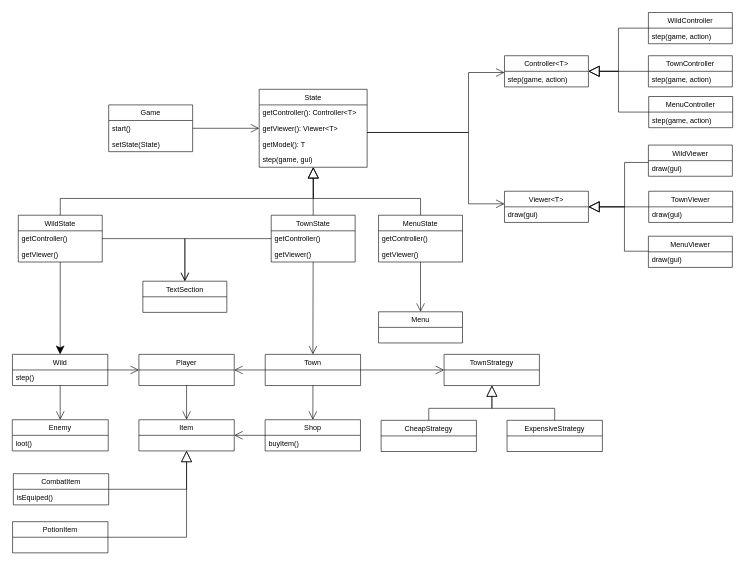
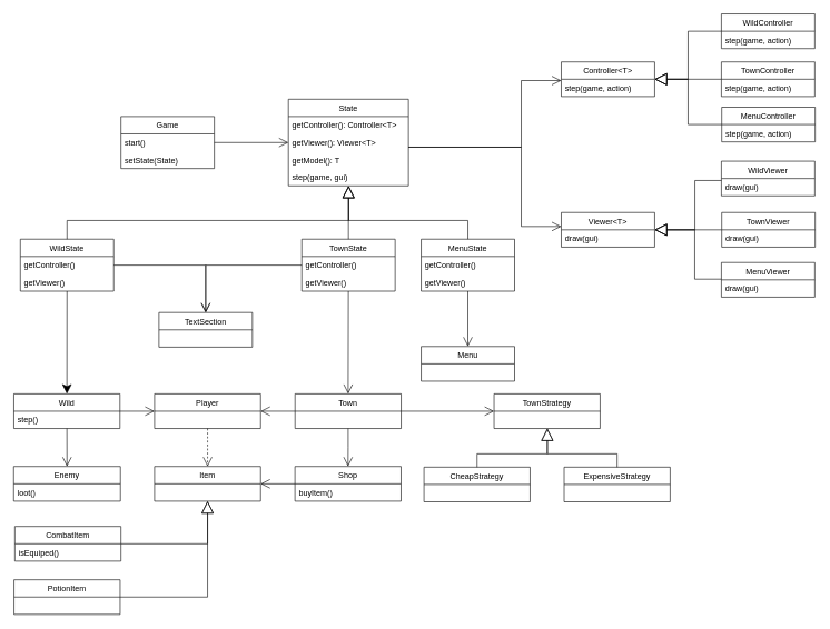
  <mxCell id="0" />
  <mxCell id="1" parent="0" />
  <mxCell id="2" value="" style="endArrow=open;endFill=1;endSize=12;html=1;rounded=0;edgeStyle=orthogonalEdgeStyle;" parent="1" source="10" target="13" edge="1"><mxGeometry width="160" relative="1" as="geometry"><mxPoint x="320.75" y="220" as="sourcePoint" /><mxPoint x="440.75" y="213" as="targetPoint" /><Array as="points" /></mxGeometry></mxCell>
  <mxCell id="3" value="" style="endArrow=open;endFill=1;endSize=12;html=1;rounded=0;" parent="1" source="21" target="24" edge="1"><mxGeometry width="160" relative="1" as="geometry"><mxPoint x="700.75" y="437" as="sourcePoint" /><mxPoint x="700.75" y="519" as="targetPoint" /></mxGeometry></mxCell>
  <mxCell id="4" value="" style="endArrow=open;endFill=1;endSize=12;html=1;rounded=0;edgeStyle=orthogonalEdgeStyle;" parent="1" source="13" target="28" edge="1"><mxGeometry width="160" relative="1" as="geometry"><mxPoint x="600.75" y="220.037" as="sourcePoint" /><mxPoint x="830.75" y="120" as="targetPoint" /><Array as="points"><mxPoint x="780.75" y="220" /><mxPoint x="780.75" y="120" /></Array></mxGeometry></mxCell>
  <mxCell id="5" value="" style="endArrow=open;endFill=1;endSize=12;html=1;rounded=0;edgeStyle=orthogonalEdgeStyle;" parent="1" source="13" target="30" edge="1"><mxGeometry width="160" relative="1" as="geometry"><mxPoint x="600.75" y="220.037" as="sourcePoint" /><mxPoint x="830.75" y="339.04" as="targetPoint" /><Array as="points"><mxPoint x="780.75" y="220" /><mxPoint x="780.75" y="339" /></Array></mxGeometry></mxCell>
  <mxCell id="6" value="" style="endArrow=block;endSize=16;endFill=0;html=1;rounded=0;edgeStyle=orthogonalEdgeStyle;" parent="1" source="32" target="28" edge="1"><mxGeometry width="160" relative="1" as="geometry"><mxPoint x="1080.75" y="33.04" as="sourcePoint" /><mxPoint x="990.75" y="113.04" as="targetPoint" /><Array as="points"><mxPoint x="1030.75" y="46" /><mxPoint x="1030.75" y="118" /></Array></mxGeometry></mxCell>
  <mxCell id="7" value="" style="endArrow=block;endSize=16;endFill=0;html=1;rounded=0;edgeStyle=orthogonalEdgeStyle;" parent="1" source="34" target="28" edge="1"><mxGeometry width="160" relative="1" as="geometry"><mxPoint x="1080.75" y="183.04" as="sourcePoint" /><mxPoint x="990.75" y="113.04" as="targetPoint" /><Array as="points"><mxPoint x="1030.75" y="186" /><mxPoint x="1030.75" y="118" /></Array></mxGeometry></mxCell>
  <mxCell id="8" value="" style="endArrow=block;endSize=16;endFill=0;html=1;rounded=0;edgeStyle=orthogonalEdgeStyle;" parent="1" source="38" target="30" edge="1"><mxGeometry width="160" relative="1" as="geometry"><mxPoint x="1080.75" y="298.04" as="sourcePoint" /><mxPoint x="980.75" y="344.04" as="targetPoint" /><Array as="points"><mxPoint x="1041" y="270" /><mxPoint x="1041" y="344" /></Array></mxGeometry></mxCell>
  <mxCell id="9" value="" style="endArrow=block;endSize=16;endFill=0;html=1;rounded=0;edgeStyle=orthogonalEdgeStyle;" parent="1" source="36" target="30" edge="1"><mxGeometry x="-0.028" y="-20" width="160" relative="1" as="geometry"><mxPoint x="1080.75" y="418.04" as="sourcePoint" /><mxPoint x="980.75" y="344.04" as="targetPoint" /><Array as="points"><mxPoint x="1040.75" y="418" /><mxPoint x="1040.75" y="344" /></Array><mxPoint as="offset" /></mxGeometry></mxCell>
  <mxCell id="10" value="Game" style="swimlane;fontStyle=0;childLayout=stackLayout;horizontal=1;startSize=26;fillColor=none;horizontalStack=0;resizeParent=1;resizeParentMax=0;resizeLast=0;collapsible=1;marginBottom=0;" parent="1" vertex="1"><mxGeometry x="180.75" y="174" width="140" height="78" as="geometry" /></mxCell>
  <mxCell id="11" value="start()" style="text;strokeColor=none;fillColor=none;align=left;verticalAlign=top;spacingLeft=4;spacingRight=4;overflow=hidden;rotatable=0;points=[[0,0.5],[1,0.5]];portConstraint=eastwest;" parent="10" vertex="1"><mxGeometry y="26" width="140" height="26" as="geometry" /></mxCell>
  <mxCell id="12" value="setState(State)" style="text;strokeColor=none;fillColor=none;align=left;verticalAlign=top;spacingLeft=4;spacingRight=4;overflow=hidden;rotatable=0;points=[[0,0.5],[1,0.5]];portConstraint=eastwest;" parent="10" vertex="1"><mxGeometry y="52" width="140" height="26" as="geometry" /></mxCell>
  <mxCell id="13" value="State" style="swimlane;fontStyle=0;childLayout=stackLayout;horizontal=1;startSize=26;fillColor=none;horizontalStack=0;resizeParent=1;resizeParentMax=0;resizeLast=0;collapsible=1;marginBottom=0;" parent="1" vertex="1"><mxGeometry x="431.75" y="148" width="180" height="130" as="geometry" /></mxCell>
  <mxCell id="14" value="getController(): Controller&lt;T&gt;" style="text;strokeColor=none;fillColor=none;align=left;verticalAlign=top;spacingLeft=4;spacingRight=4;overflow=hidden;rotatable=0;points=[[0,0.5],[1,0.5]];portConstraint=eastwest;" parent="13" vertex="1"><mxGeometry y="26" width="180" height="26" as="geometry" /></mxCell>
  <mxCell id="15" value="getViewer(): Viewer&lt;T&gt;" style="text;strokeColor=none;fillColor=none;align=left;verticalAlign=top;spacingLeft=4;spacingRight=4;overflow=hidden;rotatable=0;points=[[0,0.5],[1,0.5]];portConstraint=eastwest;" parent="13" vertex="1"><mxGeometry y="52" width="180" height="26" as="geometry" /></mxCell>
  <mxCell id="16" value="getModel(): T" style="text;strokeColor=none;fillColor=none;align=left;verticalAlign=top;spacingLeft=4;spacingRight=4;overflow=hidden;rotatable=0;points=[[0,0.5],[1,0.5]];portConstraint=eastwest;" parent="13" vertex="1"><mxGeometry y="78" width="180" height="26" as="geometry" /></mxCell>
  <mxCell id="17" value="step(game, gui)" style="text;strokeColor=none;fillColor=none;align=left;verticalAlign=top;spacingLeft=4;spacingRight=4;overflow=hidden;rotatable=0;points=[[0,0.5],[1,0.5]];portConstraint=eastwest;" parent="13" vertex="1"><mxGeometry y="104" width="180" height="26" as="geometry" /></mxCell>
  <mxCell id="18" value="WildState" style="swimlane;fontStyle=0;childLayout=stackLayout;horizontal=1;startSize=26;fillColor=none;horizontalStack=0;resizeParent=1;resizeParentMax=0;resizeLast=0;collapsible=1;marginBottom=0;" parent="1" vertex="1"><mxGeometry x="30" y="358" width="140" height="78" as="geometry" /></mxCell>
  <mxCell id="19" value="getController()" style="text;strokeColor=none;fillColor=none;align=left;verticalAlign=top;spacingLeft=4;spacingRight=4;overflow=hidden;rotatable=0;points=[[0,0.5],[1,0.5]];portConstraint=eastwest;" parent="18" vertex="1"><mxGeometry y="26" width="140" height="26" as="geometry" /></mxCell>
  <mxCell id="20" value="getViewer()" style="text;strokeColor=none;fillColor=none;align=left;verticalAlign=top;spacingLeft=4;spacingRight=4;overflow=hidden;rotatable=0;points=[[0,0.5],[1,0.5]];portConstraint=eastwest;" parent="18" vertex="1"><mxGeometry y="52" width="140" height="26" as="geometry" /></mxCell>
  <mxCell id="21" value="MenuState" style="swimlane;fontStyle=0;childLayout=stackLayout;horizontal=1;startSize=26;fillColor=none;horizontalStack=0;resizeParent=1;resizeParentMax=0;resizeLast=0;collapsible=1;marginBottom=0;" parent="1" vertex="1"><mxGeometry x="630.75" y="358" width="140" height="78" as="geometry" /></mxCell>
  <mxCell id="22" value="getController()" style="text;strokeColor=none;fillColor=none;align=left;verticalAlign=top;spacingLeft=4;spacingRight=4;overflow=hidden;rotatable=0;points=[[0,0.5],[1,0.5]];portConstraint=eastwest;" parent="21" vertex="1"><mxGeometry y="26" width="140" height="26" as="geometry" /></mxCell>
  <mxCell id="23" value="getViewer()" style="text;strokeColor=none;fillColor=none;align=left;verticalAlign=top;spacingLeft=4;spacingRight=4;overflow=hidden;rotatable=0;points=[[0,0.5],[1,0.5]];portConstraint=eastwest;" parent="21" vertex="1"><mxGeometry y="52" width="140" height="26" as="geometry" /></mxCell>
  <mxCell id="24" value="Menu" style="swimlane;fontStyle=0;childLayout=stackLayout;horizontal=1;startSize=26;fillColor=none;horizontalStack=0;resizeParent=1;resizeParentMax=0;resizeLast=0;collapsible=1;marginBottom=0;" parent="1" vertex="1"><mxGeometry x="630.75" y="519" width="140" height="52" as="geometry" /></mxCell>
  <mxCell id="25" value="Town" style="swimlane;fontStyle=0;childLayout=stackLayout;horizontal=1;startSize=26;fillColor=none;horizontalStack=0;resizeParent=1;resizeParentMax=0;resizeLast=0;collapsible=1;marginBottom=0;" parent="1" vertex="1"><mxGeometry x="441.75" y="590" width="159" height="52" as="geometry" /></mxCell>
  <mxCell id="26" value="Wild" style="swimlane;fontStyle=0;childLayout=stackLayout;horizontal=1;startSize=26;fillColor=none;horizontalStack=0;resizeParent=1;resizeParentMax=0;resizeLast=0;collapsible=1;marginBottom=0;" parent="1" vertex="1"><mxGeometry x="20.25" y="590" width="159" height="52" as="geometry" /></mxCell>
  <mxCell id="27" value="step()" style="text;strokeColor=none;fillColor=none;align=left;verticalAlign=top;spacingLeft=4;spacingRight=4;overflow=hidden;rotatable=0;points=[[0,0.5],[1,0.5]];portConstraint=eastwest;" vertex="1" parent="26"><mxGeometry y="26" width="159" height="26" as="geometry" /></mxCell>
  <mxCell id="28" value="Controller&lt;T&gt;" style="swimlane;fontStyle=0;childLayout=stackLayout;horizontal=1;startSize=26;fillColor=none;horizontalStack=0;resizeParent=1;resizeParentMax=0;resizeLast=0;collapsible=1;marginBottom=0;" parent="1" vertex="1"><mxGeometry x="840.75" y="92" width="140" height="52" as="geometry" /></mxCell>
  <mxCell id="29" value="step(game, action)" style="text;strokeColor=none;fillColor=none;align=left;verticalAlign=top;spacingLeft=4;spacingRight=4;overflow=hidden;rotatable=0;points=[[0,0.5],[1,0.5]];portConstraint=eastwest;" parent="28" vertex="1"><mxGeometry y="26" width="140" height="26" as="geometry" /></mxCell>
  <mxCell id="30" value="Viewer&lt;T&gt;" style="swimlane;fontStyle=0;childLayout=stackLayout;horizontal=1;startSize=26;fillColor=none;horizontalStack=0;resizeParent=1;resizeParentMax=0;resizeLast=0;collapsible=1;marginBottom=0;" parent="1" vertex="1"><mxGeometry x="840.75" y="318" width="140" height="52" as="geometry" /></mxCell>
  <mxCell id="31" value="draw(gui)" style="text;strokeColor=none;fillColor=none;align=left;verticalAlign=top;spacingLeft=4;spacingRight=4;overflow=hidden;rotatable=0;points=[[0,0.5],[1,0.5]];portConstraint=eastwest;" parent="30" vertex="1"><mxGeometry y="26" width="140" height="26" as="geometry" /></mxCell>
  <mxCell id="32" value="WildController" style="swimlane;fontStyle=0;childLayout=stackLayout;horizontal=1;startSize=26;fillColor=none;horizontalStack=0;resizeParent=1;resizeParentMax=0;resizeLast=0;collapsible=1;marginBottom=0;" parent="1" vertex="1"><mxGeometry x="1080.75" y="20" width="140" height="52" as="geometry" /></mxCell>
  <mxCell id="33" value="step(game, action)" style="text;strokeColor=none;fillColor=none;align=left;verticalAlign=top;spacingLeft=4;spacingRight=4;overflow=hidden;rotatable=0;points=[[0,0.5],[1,0.5]];portConstraint=eastwest;" parent="32" vertex="1"><mxGeometry y="26" width="140" height="26" as="geometry" /></mxCell>
  <mxCell id="34" value="MenuController" style="swimlane;fontStyle=0;childLayout=stackLayout;horizontal=1;startSize=26;fillColor=none;horizontalStack=0;resizeParent=1;resizeParentMax=0;resizeLast=0;collapsible=1;marginBottom=0;" parent="1" vertex="1"><mxGeometry x="1081.25" y="160" width="140" height="52" as="geometry" /></mxCell>
  <mxCell id="35" value="step(game, action)" style="text;strokeColor=none;fillColor=none;align=left;verticalAlign=top;spacingLeft=4;spacingRight=4;overflow=hidden;rotatable=0;points=[[0,0.5],[1,0.5]];portConstraint=eastwest;" parent="34" vertex="1"><mxGeometry y="26" width="140" height="26" as="geometry" /></mxCell>
  <mxCell id="36" value="MenuViewer" style="swimlane;fontStyle=0;childLayout=stackLayout;horizontal=1;startSize=26;fillColor=none;horizontalStack=0;resizeParent=1;resizeParentMax=0;resizeLast=0;collapsible=1;marginBottom=0;" parent="1" vertex="1"><mxGeometry x="1080.75" y="393" width="140" height="52" as="geometry" /></mxCell>
  <mxCell id="37" value="draw(gui)" style="text;strokeColor=none;fillColor=none;align=left;verticalAlign=top;spacingLeft=4;spacingRight=4;overflow=hidden;rotatable=0;points=[[0,0.5],[1,0.5]];portConstraint=eastwest;" parent="36" vertex="1"><mxGeometry y="26" width="140" height="26" as="geometry" /></mxCell>
  <mxCell id="38" value="WildViewer" style="swimlane;fontStyle=0;childLayout=stackLayout;horizontal=1;startSize=26;fillColor=none;horizontalStack=0;resizeParent=1;resizeParentMax=0;resizeLast=0;collapsible=1;marginBottom=0;" parent="1" vertex="1"><mxGeometry x="1080.75" y="241" width="140" height="52" as="geometry" /></mxCell>
  <mxCell id="39" value="draw(gui)" style="text;strokeColor=none;fillColor=none;align=left;verticalAlign=top;spacingLeft=4;spacingRight=4;overflow=hidden;rotatable=0;points=[[0,0.5],[1,0.5]];portConstraint=eastwest;" parent="38" vertex="1"><mxGeometry y="26" width="140" height="26" as="geometry" /></mxCell>
  <mxCell id="40" value="TextSection" style="swimlane;fontStyle=0;childLayout=stackLayout;horizontal=1;startSize=26;fillColor=none;horizontalStack=0;resizeParent=1;resizeParentMax=0;resizeLast=0;collapsible=1;marginBottom=0;" parent="1" vertex="1"><mxGeometry x="237.75" y="468" width="140" height="52" as="geometry" /></mxCell>
  <mxCell id="41" value="Player" style="swimlane;fontStyle=0;childLayout=stackLayout;horizontal=1;startSize=26;fillColor=none;horizontalStack=0;resizeParent=1;resizeParentMax=0;resizeLast=0;collapsible=1;marginBottom=0;" parent="1" vertex="1"><mxGeometry x="231.13" y="590" width="159" height="52" as="geometry" /></mxCell>
  <mxCell id="42" value="Shop" style="swimlane;fontStyle=0;childLayout=stackLayout;horizontal=1;startSize=26;fillColor=none;horizontalStack=0;resizeParent=1;resizeParentMax=0;resizeLast=0;collapsible=1;marginBottom=0;" parent="1" vertex="1"><mxGeometry x="441.62" y="699" width="159" height="52" as="geometry" /></mxCell>
  <mxCell id="43" value="buyItem()" style="text;strokeColor=none;fillColor=none;align=left;verticalAlign=top;spacingLeft=4;spacingRight=4;overflow=hidden;rotatable=0;points=[[0,0.5],[1,0.5]];portConstraint=eastwest;" vertex="1" parent="42"><mxGeometry y="26" width="159" height="26" as="geometry" /></mxCell>
  <mxCell id="44" value="" style="endArrow=open;endFill=1;endSize=12;html=1;rounded=0;edgeStyle=orthogonalEdgeStyle;" parent="1" source="25" target="42" edge="1"><mxGeometry width="160" relative="1" as="geometry"><mxPoint x="560" y="730" as="sourcePoint" /><mxPoint x="720" y="730" as="targetPoint" /></mxGeometry></mxCell>
  <mxCell id="45" value="" style="endArrow=open;endFill=1;endSize=12;html=1;rounded=0;edgeStyle=orthogonalEdgeStyle;" parent="1" source="26" target="41" edge="1"><mxGeometry width="160" relative="1" as="geometry"><mxPoint x="297.93" y="684" as="sourcePoint" /><mxPoint x="-61.25" y="770" as="targetPoint" /></mxGeometry></mxCell>
  <mxCell id="46" value="" style="endArrow=open;endFill=1;endSize=12;html=1;rounded=0;" parent="1" source="26" target="48" edge="1"><mxGeometry width="160" relative="1" as="geometry"><mxPoint x="71.932" y="704" as="sourcePoint" /><mxPoint x="99.053" y="670" as="targetPoint" /></mxGeometry></mxCell>
  <mxCell id="47" value="" style="endArrow=open;endFill=1;endSize=12;html=1;rounded=0;edgeStyle=orthogonalEdgeStyle;" parent="1" source="25" target="41" edge="1"><mxGeometry width="160" relative="1" as="geometry"><mxPoint x="90.25" y="652" as="sourcePoint" /><mxPoint x="193.38" y="652" as="targetPoint" /></mxGeometry></mxCell>
  <mxCell id="48" value="Enemy" style="swimlane;fontStyle=0;childLayout=stackLayout;horizontal=1;startSize=26;fillColor=none;horizontalStack=0;resizeParent=1;resizeParentMax=0;resizeLast=0;collapsible=1;marginBottom=0;" parent="1" vertex="1"><mxGeometry x="20" y="699" width="160" height="52" as="geometry" /></mxCell>
  <mxCell id="49" value="loot()" style="text;strokeColor=none;fillColor=none;align=left;verticalAlign=top;spacingLeft=4;spacingRight=4;overflow=hidden;rotatable=0;points=[[0,0.5],[1,0.5]];portConstraint=eastwest;" parent="48" vertex="1"><mxGeometry y="26" width="160" height="26" as="geometry" /></mxCell>
  <mxCell id="50" value="TownState" style="swimlane;fontStyle=0;childLayout=stackLayout;horizontal=1;startSize=26;fillColor=none;horizontalStack=0;resizeParent=1;resizeParentMax=0;resizeLast=0;collapsible=1;marginBottom=0;" parent="1" vertex="1"><mxGeometry x="451.75" y="358" width="140" height="78" as="geometry" /></mxCell>
  <mxCell id="51" value="getController()" style="text;strokeColor=none;fillColor=none;align=left;verticalAlign=top;spacingLeft=4;spacingRight=4;overflow=hidden;rotatable=0;points=[[0,0.5],[1,0.5]];portConstraint=eastwest;" parent="50" vertex="1"><mxGeometry y="26" width="140" height="26" as="geometry" /></mxCell>
  <mxCell id="52" value="getViewer()" style="text;strokeColor=none;fillColor=none;align=left;verticalAlign=top;spacingLeft=4;spacingRight=4;overflow=hidden;rotatable=0;points=[[0,0.5],[1,0.5]];portConstraint=eastwest;" parent="50" vertex="1"><mxGeometry y="52" width="140" height="26" as="geometry" /></mxCell>
  <mxCell id="53" value="" style="endArrow=block;endSize=16;endFill=0;html=1;rounded=0;" parent="1" source="50" target="13" edge="1"><mxGeometry width="160" relative="1" as="geometry"><mxPoint x="330.727" y="368" as="sourcePoint" /><mxPoint x="531.03" y="288" as="targetPoint" /></mxGeometry></mxCell>
  <mxCell id="54" value="" style="endArrow=block;endSize=16;endFill=0;html=1;rounded=0;edgeStyle=orthogonalEdgeStyle;" parent="1" source="21" target="13" edge="1"><mxGeometry width="160" relative="1" as="geometry"><mxPoint x="531.75" y="368" as="sourcePoint" /><mxPoint x="531.75" y="288" as="targetPoint" /><Array as="points"><mxPoint x="701" y="330" /><mxPoint x="522" y="330" /></Array></mxGeometry></mxCell>
  <mxCell id="55" value="" style="endArrow=block;endSize=16;endFill=0;html=1;rounded=0;edgeStyle=orthogonalEdgeStyle;" parent="1" source="18" target="13" edge="1"><mxGeometry width="160" relative="1" as="geometry"><mxPoint x="672.81" y="368" as="sourcePoint" /><mxPoint x="594.984" y="288" as="targetPoint" /><Array as="points"><mxPoint x="100" y="330" /><mxPoint x="522" y="330" /></Array></mxGeometry></mxCell>
  <mxCell id="56" value="" style="endArrow=open;endFill=1;endSize=12;html=1;rounded=0;edgeStyle=orthogonalEdgeStyle;" parent="1" source="18" target="40" edge="1"><mxGeometry width="160" relative="1" as="geometry"><mxPoint x="505" y="1096" as="sourcePoint" /><mxPoint x="605.88" y="1096" as="targetPoint" /></mxGeometry></mxCell>
  <mxCell id="57" value="" style="endArrow=open;endFill=1;endSize=12;html=1;rounded=0;edgeStyle=orthogonalEdgeStyle;" parent="1" source="50" target="40" edge="1"><mxGeometry width="160" relative="1" as="geometry"><mxPoint x="290" y="407" as="sourcePoint" /><mxPoint x="375.818" y="488" as="targetPoint" /></mxGeometry></mxCell>
  <mxCell id="58" value="" style="endArrow=open;endFill=1;endSize=12;html=1;rounded=0;" parent="1" source="50" target="25" edge="1"><mxGeometry width="160" relative="1" as="geometry"><mxPoint x="710.75" y="446" as="sourcePoint" /><mxPoint x="710.75" y="529" as="targetPoint" /></mxGeometry></mxCell>
  <mxCell id="59" value="" style="endArrow=classic;endFill=1;endSize=12;html=1;rounded=0;" parent="1" source="18" target="26" edge="1"><mxGeometry width="160" relative="1" as="geometry"><mxPoint x="531.619" y="446" as="sourcePoint" /><mxPoint x="531.337" y="530" as="targetPoint" /></mxGeometry></mxCell>
  <mxCell id="60" value="TownController" style="swimlane;fontStyle=0;childLayout=stackLayout;horizontal=1;startSize=26;fillColor=none;horizontalStack=0;resizeParent=1;resizeParentMax=0;resizeLast=0;collapsible=1;marginBottom=0;" parent="1" vertex="1"><mxGeometry x="1080.75" y="92" width="140" height="52" as="geometry" /></mxCell>
  <mxCell id="61" value="step(game, action)" style="text;strokeColor=none;fillColor=none;align=left;verticalAlign=top;spacingLeft=4;spacingRight=4;overflow=hidden;rotatable=0;points=[[0,0.5],[1,0.5]];portConstraint=eastwest;" parent="60" vertex="1"><mxGeometry y="26" width="140" height="26" as="geometry" /></mxCell>
  <mxCell id="62" value="" style="endArrow=block;endSize=16;endFill=0;html=1;rounded=0;" parent="1" source="60" target="28" edge="1"><mxGeometry width="160" relative="1" as="geometry"><mxPoint x="1090.75" y="56" as="sourcePoint" /><mxPoint x="990.75" y="128" as="targetPoint" /></mxGeometry></mxCell>
  <mxCell id="63" value="TownViewer" style="swimlane;fontStyle=0;childLayout=stackLayout;horizontal=1;startSize=26;fillColor=none;horizontalStack=0;resizeParent=1;resizeParentMax=0;resizeLast=0;collapsible=1;marginBottom=0;" parent="1" vertex="1"><mxGeometry x="1081.25" y="318" width="140" height="52" as="geometry" /></mxCell>
  <mxCell id="64" value="draw(gui)" style="text;strokeColor=none;fillColor=none;align=left;verticalAlign=top;spacingLeft=4;spacingRight=4;overflow=hidden;rotatable=0;points=[[0,0.5],[1,0.5]];portConstraint=eastwest;" parent="63" vertex="1"><mxGeometry y="26" width="140" height="26" as="geometry" /></mxCell>
  <mxCell id="65" value="" style="endArrow=block;endSize=16;endFill=0;html=1;rounded=0;" parent="1" source="63" target="30" edge="1"><mxGeometry width="160" relative="1" as="geometry"><mxPoint x="1090.75" y="128" as="sourcePoint" /><mxPoint x="990.75" y="128" as="targetPoint" /></mxGeometry></mxCell>
  <mxCell id="66" value="TownStrategy" style="swimlane;fontStyle=0;childLayout=stackLayout;horizontal=1;startSize=26;fillColor=none;horizontalStack=0;resizeParent=1;resizeParentMax=0;resizeLast=0;collapsible=1;marginBottom=0;" parent="1" vertex="1"><mxGeometry x="740" y="590" width="159" height="52" as="geometry" /></mxCell>
  <mxCell id="67" value="" style="endArrow=open;endFill=1;endSize=12;html=1;rounded=0;" parent="1" source="25" target="66" edge="1"><mxGeometry width="160" relative="1" as="geometry"><mxPoint x="531.282" y="652" as="sourcePoint" /><mxPoint x="531.077" y="690" as="targetPoint" /></mxGeometry></mxCell>
  <mxCell id="68" value="CheapStrategy" style="swimlane;fontStyle=0;childLayout=stackLayout;horizontal=1;startSize=26;fillColor=none;horizontalStack=0;resizeParent=1;resizeParentMax=0;resizeLast=0;collapsible=1;marginBottom=0;" parent="1" vertex="1"><mxGeometry x="635" y="700" width="159" height="52" as="geometry" /></mxCell>
  <mxCell id="69" value="ExpensiveStrategy" style="swimlane;fontStyle=0;childLayout=stackLayout;horizontal=1;startSize=26;fillColor=none;horizontalStack=0;resizeParent=1;resizeParentMax=0;resizeLast=0;collapsible=1;marginBottom=0;" parent="1" vertex="1"><mxGeometry x="845" y="700" width="159" height="52" as="geometry" /></mxCell>
  <mxCell id="70" value="" style="endArrow=block;endSize=16;endFill=0;html=1;rounded=0;edgeStyle=orthogonalEdgeStyle;" parent="1" source="68" target="66" edge="1"><mxGeometry x="-0.028" y="-20" width="160" relative="1" as="geometry"><mxPoint x="1127.75" y="642" as="sourcePoint" /><mxPoint x="1027.75" y="568" as="targetPoint" /><Array as="points"><mxPoint x="714.75" y="680" /><mxPoint x="819.75" y="680" /></Array><mxPoint as="offset" /></mxGeometry></mxCell>
  <mxCell id="71" value="" style="endArrow=block;endSize=16;endFill=0;html=1;rounded=0;edgeStyle=orthogonalEdgeStyle;" parent="1" source="69" target="66" edge="1"><mxGeometry x="-0.028" y="-20" width="160" relative="1" as="geometry"><mxPoint x="1068.5" y="664" as="sourcePoint" /><mxPoint x="968.5" y="590" as="targetPoint" /><Array as="points"><mxPoint x="924.75" y="680" /><mxPoint x="819.75" y="680" /></Array><mxPoint as="offset" /></mxGeometry></mxCell>
  <mxCell id="72" value="Item" style="swimlane;fontStyle=0;childLayout=stackLayout;horizontal=1;startSize=26;fillColor=none;horizontalStack=0;resizeParent=1;resizeParentMax=0;resizeLast=0;collapsible=1;marginBottom=0;" parent="1" vertex="1"><mxGeometry x="231.13" y="699" width="159" height="52" as="geometry" /></mxCell>
- <mxCell id="73" value="" style="endArrow=open;endFill=1;endSize=12;html=1;rounded=0;" parent="1" source="41" target="72" edge="1"><mxGeometry width="160" relative="1" as="geometry"><mxPoint x="531.286" y="652" as="sourcePoint" /><mxPoint x="531.114" y="690" as="targetPoint" /></mxGeometry></mxCell>
+ <mxCell id="73" value="" style="endArrow=open;endFill=1;endSize=12;html=1;rounded=0;dashed=1;" parent="1" source="41" target="72" edge="1"><mxGeometry width="160" relative="1" as="geometry"><mxPoint x="531.286" y="652" as="sourcePoint" /><mxPoint x="531.114" y="690" as="targetPoint" /></mxGeometry></mxCell>
  <mxCell id="74" value="" style="endArrow=open;endFill=1;endSize=12;html=1;rounded=0;" parent="1" source="42" target="72" edge="1"><mxGeometry width="160" relative="1" as="geometry"><mxPoint x="320.63" y="671" as="sourcePoint" /><mxPoint x="320.63" y="709" as="targetPoint" /></mxGeometry></mxCell>
  <mxCell id="75" value="CombatItem" style="swimlane;fontStyle=0;childLayout=stackLayout;horizontal=1;startSize=26;fillColor=none;horizontalStack=0;resizeParent=1;resizeParentMax=0;resizeLast=0;collapsible=1;marginBottom=0;" parent="1" vertex="1"><mxGeometry x="21.75" y="789" width="159" height="52" as="geometry" /></mxCell>
  <mxCell id="76" value="isEquiped()" style="text;strokeColor=none;fillColor=none;align=left;verticalAlign=top;spacingLeft=4;spacingRight=4;overflow=hidden;rotatable=0;points=[[0,0.5],[1,0.5]];portConstraint=eastwest;" parent="75" vertex="1"><mxGeometry y="26" width="159" height="26" as="geometry" /></mxCell>
  <mxCell id="77" value="PotionItem" style="swimlane;fontStyle=0;childLayout=stackLayout;horizontal=1;startSize=26;fillColor=none;horizontalStack=0;resizeParent=1;resizeParentMax=0;resizeLast=0;collapsible=1;marginBottom=0;" parent="1" vertex="1"><mxGeometry x="20.5" y="869" width="159" height="52" as="geometry" /></mxCell>
  <mxCell id="78" value="" style="endArrow=block;endSize=16;endFill=0;html=1;rounded=0;edgeStyle=orthogonalEdgeStyle;" parent="1" source="75" target="72" edge="1"><mxGeometry x="-0.028" y="-20" width="160" relative="1" as="geometry"><mxPoint x="636.8" y="909" as="sourcePoint" /><mxPoint x="532" y="851" as="targetPoint" /><mxPoint as="offset" /></mxGeometry></mxCell>
  <mxCell id="79" value="" style="endArrow=block;endSize=16;endFill=0;html=1;rounded=0;edgeStyle=orthogonalEdgeStyle;" parent="1" source="77" target="72" edge="1"><mxGeometry x="-0.028" y="-20" width="160" relative="1" as="geometry"><mxPoint x="190.75" y="825" as="sourcePoint" /><mxPoint x="320.6" y="761" as="targetPoint" /><mxPoint as="offset" /></mxGeometry></mxCell>
